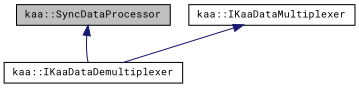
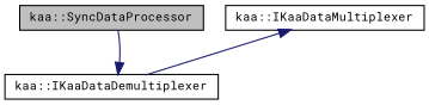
  digraph {
    fontname="Roboto Mono"
    node [color=black fontname="Roboto Mono" fontsize=10 shape=record]
    edge [color=midnightblue dir=back fontname="Roboto Mono" fontsize=10 labelfontname=FreeSans labelfontsize=10 style=solid]
    n1 [fillcolor=grey75 fontcolor=black height=0.2 label="kaa::SyncDataProcessor" style=filled width=0.4]
    n2 [height=0.2 label="kaa::IKaaDataMultiplexer" width=0.4]
    n3 [height=0.2 label="kaa::IKaaDataDemultiplexer" width=0.4]
    n2 -> n3
-   n1 -> n3
+   n3 -> n1
  }
